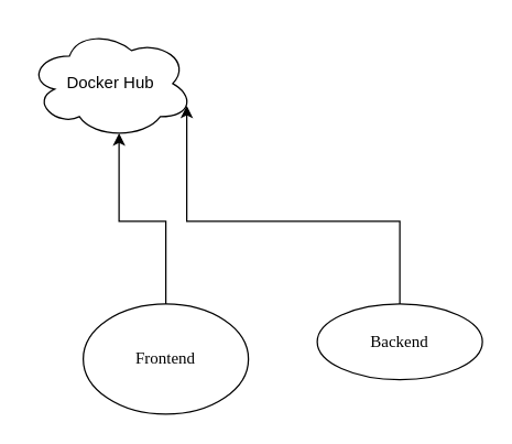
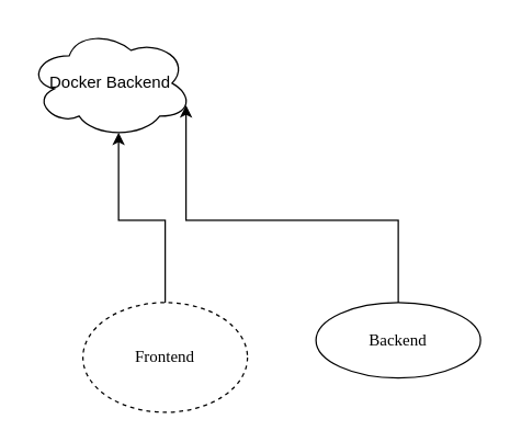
  <mxCell id="0" />
  <mxCell id="1" parent="0" />
- <mxCell id="2" value="Docker Hub" style="ellipse;shape=cloud;whiteSpace=wrap;html=1;" vertex="1" parent="1"><mxGeometry x="20" y="20" width="120" height="80" as="geometry" /></mxCell>
+ <mxCell id="2" value="Docker Backend" style="ellipse;shape=cloud;whiteSpace=wrap;html=1;" vertex="1" parent="1"><mxGeometry x="20" y="20" width="120" height="80" as="geometry" /></mxCell>
  <mxCell id="3" style="edgeStyle=orthogonalEdgeStyle;rounded=0;orthogonalLoop=1;jettySize=auto;html=1;entryX=0.55;entryY=0.95;entryDx=0;entryDy=0;entryPerimeter=0;fontFamily=Times New Roman;" edge="1" parent="1" source="4" target="2"><mxGeometry relative="1" as="geometry" /></mxCell>
- <mxCell id="4" value="Frontend" style="ellipse;whiteSpace=wrap;html=1;fontFamily=Times New Roman;" vertex="1" parent="1"><mxGeometry x="60" y="220" width="120" height="80" as="geometry" /></mxCell>
+ <mxCell id="4" value="Frontend" style="ellipse;whiteSpace=wrap;html=1;fontFamily=Times New Roman;dashed=1;" vertex="1" parent="1"><mxGeometry x="60" y="220" width="120" height="80" as="geometry" /></mxCell>
  <mxCell id="5" style="edgeStyle=orthogonalEdgeStyle;rounded=0;orthogonalLoop=1;jettySize=auto;html=1;entryX=0.96;entryY=0.7;entryDx=0;entryDy=0;entryPerimeter=0;fontFamily=Times New Roman;" edge="1" parent="1" source="6" target="2"><mxGeometry relative="1" as="geometry"><Array as="points"><mxPoint x="290" y="160" /><mxPoint x="135" y="160" /></Array></mxGeometry></mxCell>
  <mxCell id="6" value="Backend" style="ellipse;whiteSpace=wrap;html=1;fontFamily=Times New Roman;" vertex="1" parent="1"><mxGeometry x="230" y="220" width="120" height="55" as="geometry" /></mxCell>
